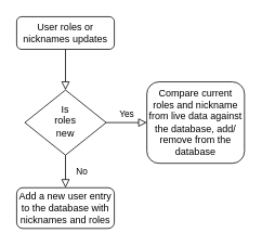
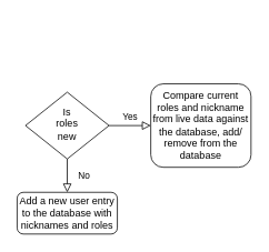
  <mxCell id="0" />
  <mxCell id="1" parent="0" />
- <mxCell id="2" value="" style="rounded=0;html=1;jettySize=auto;orthogonalLoop=1;fontSize=11;endArrow=block;endFill=0;endSize=8;strokeWidth=1;shadow=0;labelBackgroundColor=none;edgeStyle=orthogonalEdgeStyle;" edge="1" parent="1" source="3" target="6"><mxGeometry relative="1" as="geometry" /></mxCell>
- <mxCell id="3" value="User roles or nicknames updates" style="rounded=1;whiteSpace=wrap;html=1;fontSize=12;glass=0;strokeWidth=1;shadow=0;" vertex="1" parent="1"><mxGeometry x="20" y="20" width="120" height="40" as="geometry" /></mxCell>
  <mxCell id="4" value="No" style="rounded=0;html=1;jettySize=auto;orthogonalLoop=1;fontSize=11;endArrow=block;endFill=0;endSize=8;strokeWidth=1;shadow=0;labelBackgroundColor=none;edgeStyle=orthogonalEdgeStyle;entryX=0.5;entryY=0;entryDx=0;entryDy=0;" edge="1" parent="1" source="6" target="8"><mxGeometry y="20" relative="1" as="geometry"><mxPoint as="offset" /><mxPoint x="80" y="230" as="targetPoint" /></mxGeometry></mxCell>
  <mxCell id="5" value="Yes" style="edgeStyle=orthogonalEdgeStyle;rounded=0;html=1;jettySize=auto;orthogonalLoop=1;fontSize=11;endArrow=block;endFill=0;endSize=8;strokeWidth=1;shadow=0;labelBackgroundColor=none;" edge="1" parent="1" source="6" target="7"><mxGeometry y="10" relative="1" as="geometry"><mxPoint as="offset" /></mxGeometry></mxCell>
  <mxCell id="6" value="Is&lt;br&gt;roles&lt;br&gt;new" style="rhombus;whiteSpace=wrap;html=1;shadow=0;fontFamily=Helvetica;fontSize=12;align=center;strokeWidth=1;spacing=6;spacingTop=-4;" vertex="1" parent="1"><mxGeometry x="30" y="110" width="100" height="80" as="geometry" /></mxCell>
  <mxCell id="7" value="Compare current roles and nickname from live data against the database, add/ remove from the database" style="rounded=1;whiteSpace=wrap;html=1;fontSize=12;glass=0;strokeWidth=1;shadow=0;" vertex="1" parent="1"><mxGeometry x="180" y="100" width="120" height="100" as="geometry" /></mxCell>
  <mxCell id="8" value="Add a new user entry to the database with nicknames and roles" style="rounded=1;whiteSpace=wrap;html=1;fontSize=12;glass=0;strokeWidth=1;shadow=0;" vertex="1" parent="1"><mxGeometry x="20" y="230" width="120" height="50" as="geometry" /></mxCell>
